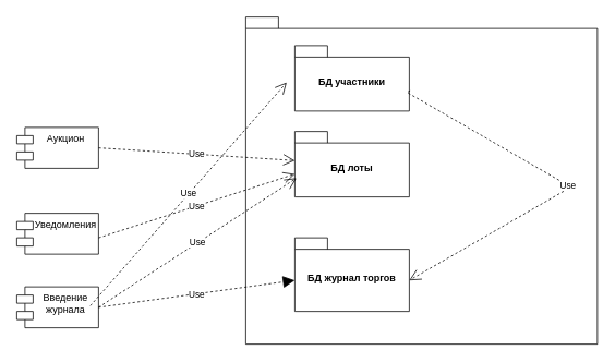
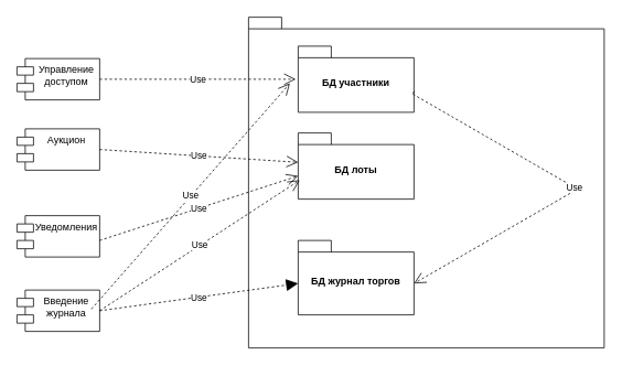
  <mxCell id="0" />
  <mxCell id="1" parent="0" />
  <mxCell id="2" value="Уведомления" style="shape=module;align=left;spacingLeft=20;align=center;verticalAlign=top;whiteSpace=wrap;html=1;" vertex="1" parent="1"><mxGeometry x="20" y="260" width="100" height="50" as="geometry" /></mxCell>
  <mxCell id="3" value="Аукцион" style="shape=module;align=left;spacingLeft=20;align=center;verticalAlign=top;whiteSpace=wrap;html=1;" vertex="1" parent="1"><mxGeometry x="20" y="155" width="100" height="50" as="geometry" /></mxCell>
+ <mxCell id="4" value="Управление доступом" style="shape=module;align=left;spacingLeft=20;align=center;verticalAlign=top;whiteSpace=wrap;html=1;" vertex="1" parent="1"><mxGeometry x="20" y="70" width="100" height="50" as="geometry" /></mxCell>
  <mxCell id="5" value="Введение журнала" style="shape=module;align=left;spacingLeft=20;align=center;verticalAlign=top;whiteSpace=wrap;html=1;" vertex="1" parent="1"><mxGeometry x="20" y="350" width="100" height="50" as="geometry" /></mxCell>
  <mxCell id="6" value="" style="shape=folder;fontStyle=1;spacingTop=10;tabWidth=40;tabHeight=14;tabPosition=left;html=1;whiteSpace=wrap;" vertex="1" parent="1"><mxGeometry x="300" y="20" width="430" height="400" as="geometry" /></mxCell>
  <mxCell id="7" value="БД участники" style="shape=folder;fontStyle=1;spacingTop=10;tabWidth=40;tabHeight=14;tabPosition=left;html=1;whiteSpace=wrap;" vertex="1" parent="1"><mxGeometry x="360" y="55" width="140" height="80" as="geometry" /></mxCell>
  <mxCell id="8" value="БД лоты" style="shape=folder;fontStyle=1;spacingTop=10;tabWidth=40;tabHeight=14;tabPosition=left;html=1;whiteSpace=wrap;" vertex="1" parent="1"><mxGeometry x="360" y="160" width="140" height="80" as="geometry" /></mxCell>
  <mxCell id="9" value="БД журнал торгов" style="shape=folder;fontStyle=1;spacingTop=10;tabWidth=40;tabHeight=14;tabPosition=left;html=1;whiteSpace=wrap;" vertex="1" parent="1"><mxGeometry x="360" y="290" width="140" height="90" as="geometry" /></mxCell>
+ <mxCell id="10" value="Use" style="endArrow=open;endSize=12;dashed=1;html=1;rounded=0;exitX=1;exitY=0.5;exitDx=0;exitDy=0;entryX=-0.021;entryY=0.5;entryDx=0;entryDy=0;entryPerimeter=0;" edge="1" parent="1" source="4" target="7"><mxGeometry width="160" relative="1" as="geometry"><mxPoint x="-110" y="420" as="sourcePoint" /><mxPoint x="50" y="420" as="targetPoint" /></mxGeometry></mxCell>
  <mxCell id="11" value="Use" style="endArrow=open;endSize=12;dashed=1;html=1;rounded=0;exitX=1;exitY=0.5;exitDx=0;exitDy=0;" edge="1" parent="1" source="3" target="8"><mxGeometry width="160" relative="1" as="geometry"><mxPoint x="270" y="430" as="sourcePoint" /><mxPoint x="430" y="430" as="targetPoint" /></mxGeometry></mxCell>
  <mxCell id="12" value="Use" style="endArrow=block;endSize=12;dashed=1;html=1;rounded=0;exitX=1;exitY=0.5;exitDx=0;exitDy=0;entryX=0;entryY=0;entryDx=0;entryDy=52;entryPerimeter=0;" edge="1" parent="1" source="5" target="9"><mxGeometry width="160" relative="1" as="geometry"><mxPoint x="270" y="430" as="sourcePoint" /><mxPoint x="430" y="430" as="targetPoint" /></mxGeometry></mxCell>
  <mxCell id="13" value="Use" style="endArrow=open;endSize=12;dashed=1;html=1;rounded=0;exitX=1;exitY=0.5;exitDx=0;exitDy=0;entryX=0;entryY=0;entryDx=0;entryDy=47;entryPerimeter=0;" edge="1" parent="1"><mxGeometry width="160" relative="1" as="geometry"><mxPoint x="120" y="290" as="sourcePoint" /><mxPoint x="360" y="212" as="targetPoint" /></mxGeometry></mxCell>
  <mxCell id="14" value="Use" style="endArrow=open;endSize=12;dashed=1;html=1;rounded=0;exitX=1;exitY=0.5;exitDx=0;exitDy=0;entryX=0.014;entryY=0.713;entryDx=0;entryDy=0;entryPerimeter=0;" edge="1" parent="1" source="5" target="8"><mxGeometry width="160" relative="1" as="geometry"><mxPoint x="270" y="430" as="sourcePoint" /><mxPoint x="430" y="430" as="targetPoint" /></mxGeometry></mxCell>
  <mxCell id="15" value="Use" style="endArrow=open;endSize=12;dashed=1;html=1;rounded=0;exitX=1;exitY=0.5;exitDx=0;exitDy=0;entryX=0;entryY=0;entryDx=0;entryDy=47;entryPerimeter=0;" edge="1" parent="1"><mxGeometry width="160" relative="1" as="geometry"><mxPoint x="110" y="373" as="sourcePoint" /><mxPoint x="350" y="100" as="targetPoint" /></mxGeometry></mxCell>
  <mxCell id="16" value="Use" style="endArrow=open;endSize=12;dashed=1;html=1;rounded=0;edgeStyle=isometricEdgeStyle;exitX=1.007;exitY=0.688;exitDx=0;exitDy=0;exitPerimeter=0;entryX=0;entryY=0;entryDx=140;entryDy=52;entryPerimeter=0;" edge="1" parent="1" source="7" target="9"><mxGeometry width="160" relative="1" as="geometry"><mxPoint x="959.48" y="96" as="sourcePoint" /><mxPoint x="770" y="570" as="targetPoint" /><Array as="points"><mxPoint x="580" y="160" /></Array></mxGeometry></mxCell>
